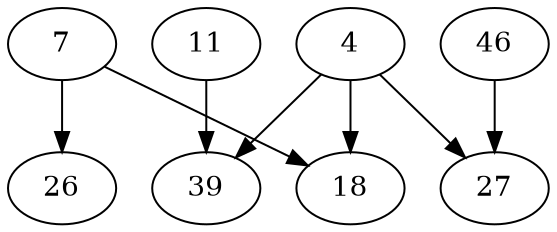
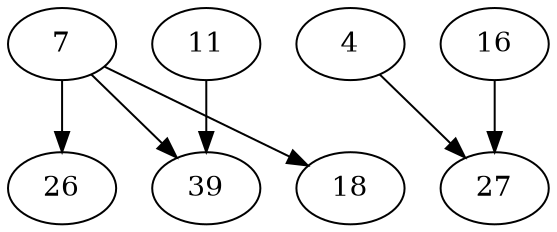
  digraph {
    edge [color=black]
    n1 [label=7]
    18
    n3 [label=39]
    26
    4
    27
    11
-   16 [label=46]
+   16
    n1 -> 18
-   4 -> n3
+   n1 -> n3
    n1 -> 26
-   4 -> 18
    4 -> 27
    11 -> n3
    16 -> 27
  }
